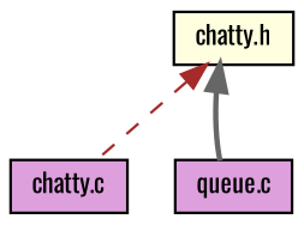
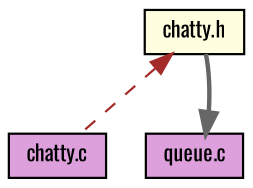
  digraph {
    fontname=Oswald
    node [color=black fillcolor=plum fontname=Oswald fontsize=10 shape=record style=filled]
    edge [dir=back fontname=Oswald fontsize=10 labelfontname=Helvetica labelfontsize=10]
    n1 [fillcolor=lightyellow fontcolor=black height=0.2 label="chatty.h" width=0.4]
    n2 [height=0.2 label="chatty.c" width=0.4]
    n3 [height=0.2 label="queue.c" width=0.4]
    n1 -> n2 [color=brown style=dashed]
-   n1 -> n3 [color=gray40 style=bold]
+   n3 -> n1 [color=gray40 style=bold]
  }
